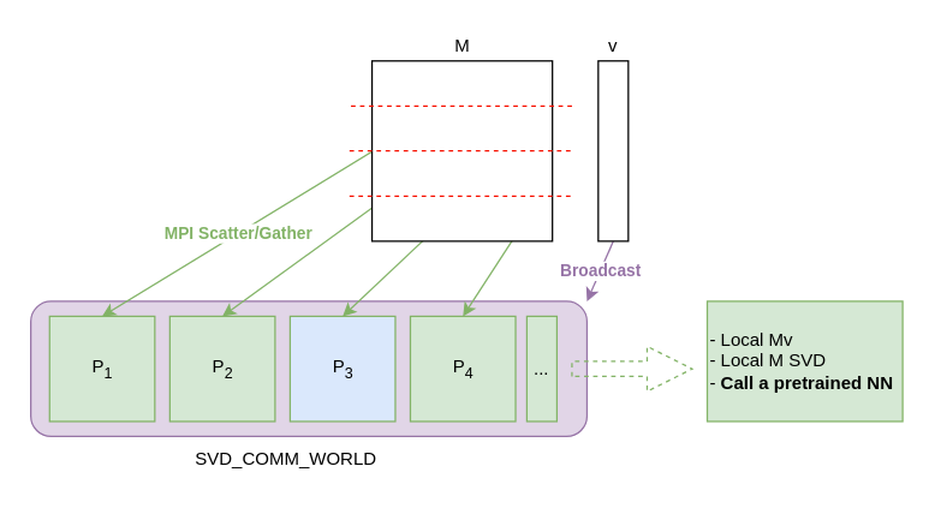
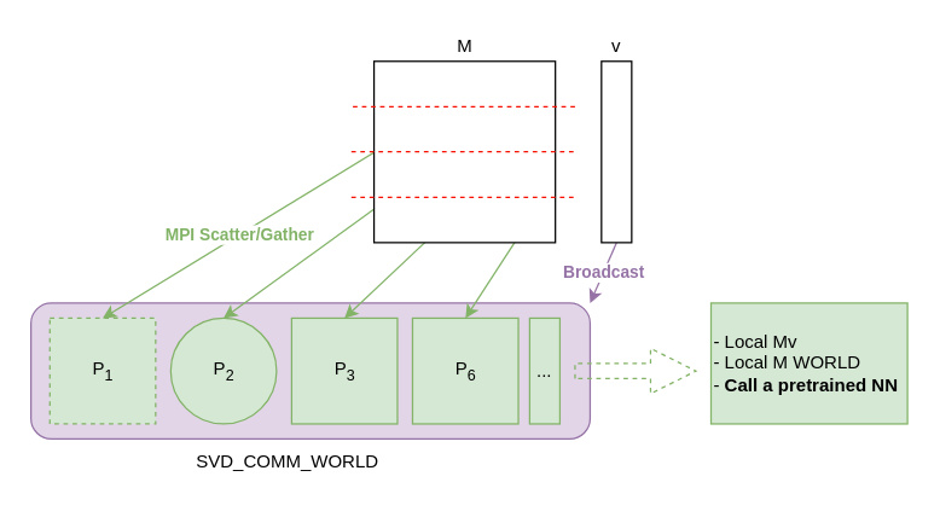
  <mxCell id="0" />
  <mxCell id="1" parent="0" />
  <mxCell id="2" value="" style="group" vertex="1" connectable="0" parent="1"><mxGeometry x="20" y="200" width="370" height="120" as="geometry" /></mxCell>
  <mxCell id="3" value="" style="group" vertex="1" connectable="0" parent="2"><mxGeometry width="370" height="120" as="geometry" /></mxCell>
  <mxCell id="4" value="" style="rounded=1;whiteSpace=wrap;html=1;fillColor=#e1d5e7;strokeColor=#9673a6;" vertex="1" parent="3"><mxGeometry width="370" height="90" as="geometry" /></mxCell>
  <mxCell id="5" value="SVD_COMM_WORLD" style="text;html=1;strokeColor=none;fillColor=none;align=center;verticalAlign=middle;whiteSpace=wrap;rounded=0;" vertex="1" parent="3"><mxGeometry x="100" y="90" width="140" height="30" as="geometry" /></mxCell>
  <mxCell id="6" value="..." style="rounded=0;whiteSpace=wrap;html=1;fillColor=#d5e8d4;strokeColor=#82b366;" vertex="1" parent="3"><mxGeometry x="330" y="10" width="20" height="70" as="geometry" /></mxCell>
  <mxCell id="7" value="" style="group" vertex="1" connectable="0" parent="2"><mxGeometry x="12.5" y="10" width="310" height="70" as="geometry" /></mxCell>
- <mxCell id="8" value="P&lt;sub&gt;1&lt;/sub&gt;" style="whiteSpace=wrap;html=1;aspect=fixed;fillColor=#d5e8d4;strokeColor=#82b366;" vertex="1" parent="7"><mxGeometry width="70" height="70" as="geometry" /></mxCell>
- <mxCell id="9" value="P&lt;sub&gt;2&lt;/sub&gt;" style="whiteSpace=wrap;html=1;aspect=fixed;fillColor=#d5e8d4;strokeColor=#82b366;" vertex="1" parent="7"><mxGeometry x="80" width="70" height="70" as="geometry" /></mxCell>
- <mxCell id="10" value="P&lt;sub&gt;3&lt;/sub&gt;" style="whiteSpace=wrap;html=1;aspect=fixed;fillColor=#dae8fc;strokeColor=#82b366;" vertex="1" parent="7"><mxGeometry x="160" width="70" height="70" as="geometry" /></mxCell>
- <mxCell id="11" value="P&lt;sub&gt;4&lt;/sub&gt;" style="whiteSpace=wrap;html=1;aspect=fixed;fillColor=#d5e8d4;strokeColor=#82b366;" vertex="1" parent="7"><mxGeometry x="240" width="70" height="70" as="geometry" /></mxCell>
+ <mxCell id="8" value="P&lt;sub&gt;1&lt;/sub&gt;" style="whiteSpace=wrap;html=1;aspect=fixed;fillColor=#d5e8d4;strokeColor=#82b366;dashed=1;" vertex="1" parent="7"><mxGeometry width="70" height="70" as="geometry" /></mxCell>
+ <mxCell id="9" value="P&lt;sub&gt;2&lt;/sub&gt;" style="ellipse;whiteSpace=wrap;html=1;aspect=fixed;fillColor=#d5e8d4;strokeColor=#82b366;" vertex="1" parent="7"><mxGeometry x="80" width="70" height="70" as="geometry" /></mxCell>
+ <mxCell id="10" value="P&lt;sub&gt;3&lt;/sub&gt;" style="whiteSpace=wrap;html=1;aspect=fixed;fillColor=#d5e8d4;strokeColor=#82b366;" vertex="1" parent="7"><mxGeometry x="160" width="70" height="70" as="geometry" /></mxCell>
+ <mxCell id="11" value="P&lt;sub&gt;6&lt;/sub&gt;" style="whiteSpace=wrap;html=1;aspect=fixed;fillColor=#d5e8d4;strokeColor=#82b366;" vertex="1" parent="7"><mxGeometry x="240" width="70" height="70" as="geometry" /></mxCell>
  <mxCell id="12" value="" style="endArrow=classic;html=1;rounded=0;exitX=0.55;exitY=0.167;exitDx=0;exitDy=0;exitPerimeter=0;entryX=0.5;entryY=0;entryDx=0;entryDy=0;fillColor=#d5e8d4;strokeColor=#82b366;" edge="1" parent="1" source="23" target="8"><mxGeometry width="50" height="50" relative="1" as="geometry"><mxPoint x="100" y="140" as="sourcePoint" /><mxPoint x="150" y="90" as="targetPoint" /></mxGeometry></mxCell>
  <mxCell id="13" value="&lt;b&gt;&lt;font color=&quot;#82B366&quot;&gt;MPI Scatter/Gather&lt;/font&gt;&lt;/b&gt;" style="edgeLabel;html=1;align=center;verticalAlign=middle;resizable=0;points=[];" vertex="1" connectable="0" parent="12"><mxGeometry x="0.266" y="-1" relative="1" as="geometry"><mxPoint as="offset" /></mxGeometry></mxCell>
  <mxCell id="14" value="" style="endArrow=classic;html=1;rounded=0;exitX=0.55;exitY=0.417;exitDx=0;exitDy=0;exitPerimeter=0;entryX=0.5;entryY=0;entryDx=0;entryDy=0;fillColor=#d5e8d4;strokeColor=#82b366;" edge="1" parent="1" source="23" target="9"><mxGeometry width="50" height="50" relative="1" as="geometry"><mxPoint x="280" y="210" as="sourcePoint" /><mxPoint x="330" y="160" as="targetPoint" /></mxGeometry></mxCell>
  <mxCell id="15" value="" style="endArrow=classic;html=1;rounded=0;exitX=0.633;exitY=0.667;exitDx=0;exitDy=0;exitPerimeter=0;entryX=0.5;entryY=0;entryDx=0;entryDy=0;fillColor=#d5e8d4;strokeColor=#82b366;" edge="1" parent="1" source="23" target="10"><mxGeometry width="50" height="50" relative="1" as="geometry"><mxPoint x="300" y="100.04" as="sourcePoint" /><mxPoint x="275" y="200" as="targetPoint" /></mxGeometry></mxCell>
  <mxCell id="16" value="" style="endArrow=classic;html=1;rounded=0;entryX=0.5;entryY=0;entryDx=0;entryDy=0;targetPerimeterSpacing=0;sourcePerimeterSpacing=-5;exitX=0.883;exitY=0.833;exitDx=0;exitDy=0;exitPerimeter=0;fillColor=#d5e8d4;strokeColor=#82b366;" edge="1" parent="1" source="23" target="11"><mxGeometry width="50" height="50" relative="1" as="geometry"><mxPoint x="309.96" y="130.04" as="sourcePoint" /><mxPoint x="355" y="200" as="targetPoint" /></mxGeometry></mxCell>
  <mxCell id="17" value="&lt;b&gt;&lt;font color=&quot;#9673A6&quot;&gt;Broadcast&lt;/font&gt;&lt;/b&gt;" style="endArrow=classic;html=1;rounded=0;fontColor=#82B366;sourcePerimeterSpacing=3;targetPerimeterSpacing=0;strokeColor=#9673a6;exitX=0.5;exitY=1;exitDx=0;exitDy=0;entryX=1;entryY=0;entryDx=0;entryDy=0;fillColor=#e1d5e7;" edge="1" parent="1" source="29" target="4"><mxGeometry width="50" height="50" relative="1" as="geometry"><mxPoint x="140" y="240" as="sourcePoint" /><mxPoint x="190" y="190" as="targetPoint" /></mxGeometry></mxCell>
  <mxCell id="18" value="" style="group" vertex="1" connectable="0" parent="1"><mxGeometry x="470" y="180" width="130" height="100" as="geometry" /></mxCell>
- <mxCell id="19" value="&lt;div&gt;- Local Mv&lt;/div&gt;&lt;div&gt;- Local M SVD&lt;/div&gt;&lt;div&gt;-&lt;b&gt; Call a pretrained NN&lt;/b&gt;&lt;br&gt;&lt;/div&gt;" style="rounded=0;whiteSpace=wrap;html=1;fillColor=#d5e8d4;strokeColor=#82b366;align=left;" vertex="1" parent="18"><mxGeometry y="20" width="130" height="80" as="geometry" /></mxCell>
+ <mxCell id="19" value="&lt;div&gt;- Local Mv&lt;/div&gt;&lt;div&gt;- Local M WORLD&lt;/div&gt;&lt;div&gt;-&lt;b&gt; Call a pretrained NN&lt;/b&gt;&lt;br&gt;&lt;/div&gt;" style="rounded=0;whiteSpace=wrap;html=1;fillColor=#d5e8d4;strokeColor=#82b366;align=left;" vertex="1" parent="18"><mxGeometry y="20" width="130" height="80" as="geometry" /></mxCell>
  <mxCell id="20" value="" style="shape=arrow;endArrow=classic;html=1;rounded=0;fontColor=#9673A6;sourcePerimeterSpacing=3;targetPerimeterSpacing=0;strokeColor=#82b366;fillColor=none;dashed=1;" edge="1" parent="1"><mxGeometry width="50" height="50" relative="1" as="geometry"><mxPoint x="380" y="245" as="sourcePoint" /><mxPoint x="460" y="245" as="targetPoint" /></mxGeometry></mxCell>
  <mxCell id="21" value="" style="group" vertex="1" connectable="0" parent="1"><mxGeometry x="232" y="20" width="151.0" height="140" as="geometry" /></mxCell>
  <mxCell id="22" value="" style="group" vertex="1" connectable="0" parent="21"><mxGeometry y="20" width="151.0" height="120" as="geometry" /></mxCell>
  <mxCell id="23" value="" style="whiteSpace=wrap;html=1;aspect=fixed;" vertex="1" parent="22"><mxGeometry x="15.0" width="120" height="120" as="geometry" /></mxCell>
  <mxCell id="24" value="" style="endArrow=none;dashed=1;html=1;rounded=0;fillColor=#e51400;strokeColor=#F71000;" edge="1" parent="22"><mxGeometry width="50" height="50" relative="1" as="geometry"><mxPoint x="1.0" y="30" as="sourcePoint" /><mxPoint x="151.0" y="30" as="targetPoint" /></mxGeometry></mxCell>
  <mxCell id="25" value="" style="endArrow=none;dashed=1;html=1;rounded=0;fillColor=#e51400;strokeColor=#F71000;" edge="1" parent="22"><mxGeometry width="50" height="50" relative="1" as="geometry"><mxPoint x="1.137e-13" y="59.8" as="sourcePoint" /><mxPoint x="150.0" y="59.8" as="targetPoint" /></mxGeometry></mxCell>
  <mxCell id="26" value="" style="endArrow=none;dashed=1;html=1;rounded=0;fillColor=#e51400;strokeColor=#F71000;" edge="1" parent="22"><mxGeometry width="50" height="50" relative="1" as="geometry"><mxPoint y="90.0" as="sourcePoint" /><mxPoint x="150" y="90.0" as="targetPoint" /></mxGeometry></mxCell>
  <mxCell id="27" value="M" style="text;html=1;strokeColor=none;fillColor=none;align=center;verticalAlign=middle;whiteSpace=wrap;rounded=0;" vertex="1" parent="21"><mxGeometry x="68.0" width="15" height="20" as="geometry" /></mxCell>
  <mxCell id="28" value="" style="group" vertex="1" connectable="0" parent="1"><mxGeometry x="397.5" y="20" width="20" height="140" as="geometry" /></mxCell>
  <mxCell id="29" value="" style="rounded=0;whiteSpace=wrap;html=1;" vertex="1" parent="28"><mxGeometry y="20" width="20" height="120" as="geometry" /></mxCell>
  <mxCell id="30" value="v" style="text;html=1;strokeColor=none;fillColor=none;align=center;verticalAlign=middle;whiteSpace=wrap;rounded=0;" vertex="1" parent="28"><mxGeometry x="2.5" width="15" height="20" as="geometry" /></mxCell>
